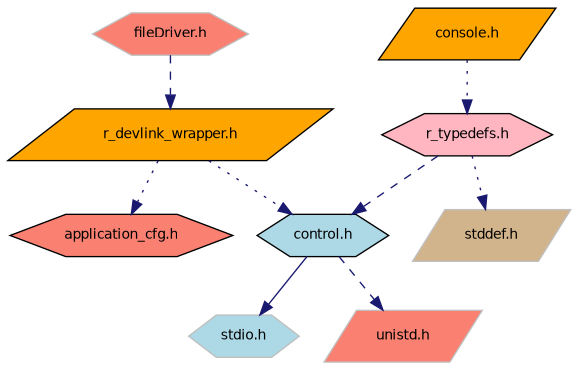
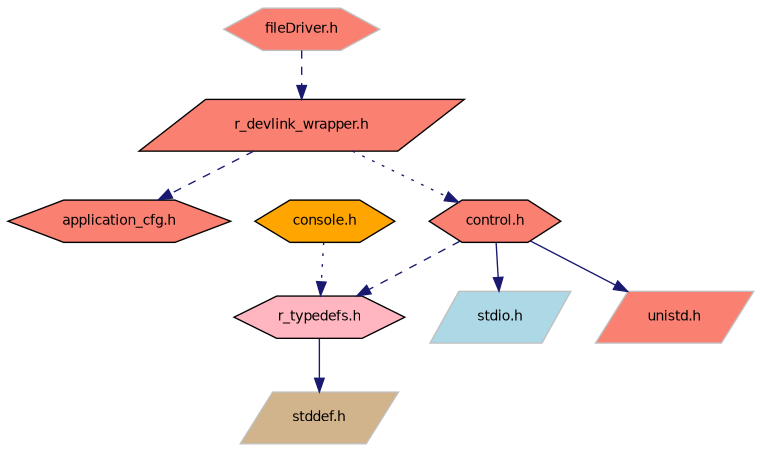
  digraph {
    node [color=black fillcolor=salmon fontname=Helvetica fontsize=10 shape=hexagon style=filled]
    edge [color=midnightblue fontname=Helvetica fontsize=10 labelfontname=Helvetica labelfontsize=10 style=dashed]
    n1 [color=grey75 fontcolor=black height=0.2 label="fileDriver.h" width=0.4]
-   n2 [fillcolor=orange height=0.2 label="r_devlink_wrapper.h" shape=parallelogram width=0.4]
+   n2 [height=0.2 label="r_devlink_wrapper.h" shape=parallelogram width=0.4]
    n3 [height=0.2 label="application_cfg.h" width=0.4]
-   n4 [fillcolor=lightblue height=0.2 label="control.h" width=0.4]
+   n4 [height=0.2 label="control.h" width=0.4]
    n5 [fillcolor=lightpink height=0.2 label="r_typedefs.h" width=0.4]
    n6 [color=grey75 fillcolor=tan height=0.2 label="stddef.h" shape=parallelogram width=0.4]
-   n7 [color=grey75 fillcolor=lightblue height=0.2 label="stdio.h" width=0.4]
+   n7 [color=grey75 fillcolor=lightblue height=0.2 label="stdio.h" shape=parallelogram width=0.4]
    n8 [color=grey75 height=0.2 label="unistd.h" shape=parallelogram width=0.4]
-   n9 [fillcolor=orange height=0.2 label="console.h" shape=parallelogram width=0.4]
+   n9 [fillcolor=orange height=0.2 label="console.h" width=0.4]
    n1 -> n2
-   n2 -> n3 [style=dotted]
+   n2 -> n3
    n2 -> n4 [style=dotted]
-   n5 -> n4
+   n4 -> n5
    n4 -> n7 [style=solid]
-   n4 -> n8
-   n5 -> n6 [style=dotted]
+   n4 -> n8 [style=solid]
+   n5 -> n6 [style=solid]
    n9 -> n5 [style=dotted]
  }
